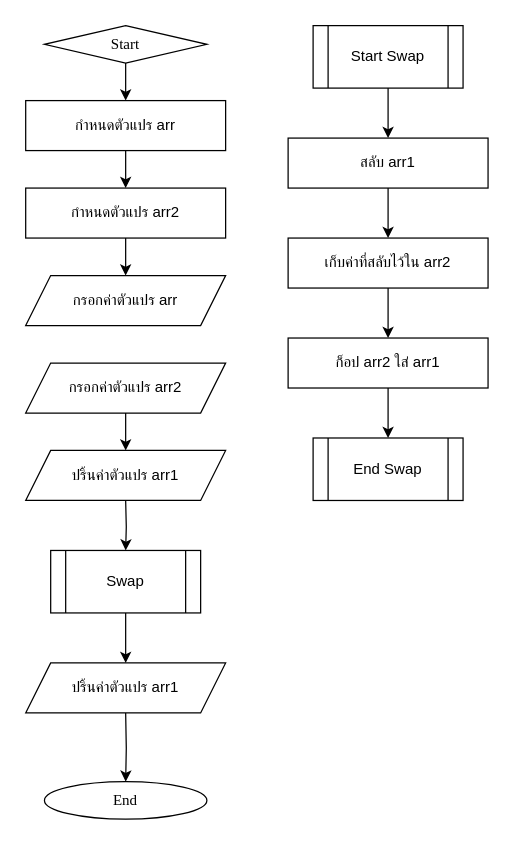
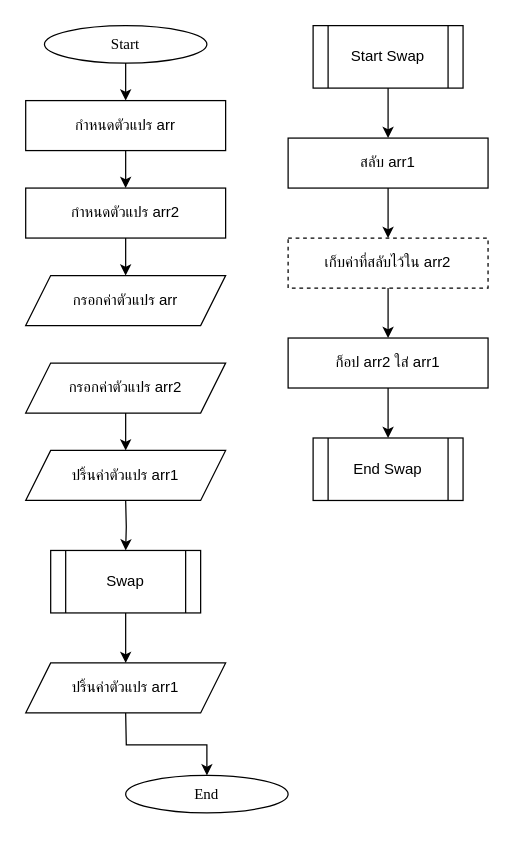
  <mxCell id="0" />
  <mxCell id="1" parent="0" />
  <mxCell id="2" value="" style="edgeStyle=orthogonalEdgeStyle;rounded=0;orthogonalLoop=1;jettySize=auto;html=1;" edge="1" parent="1" source="3"><mxGeometry relative="1" as="geometry"><mxPoint x="100.029" y="80" as="targetPoint" /></mxGeometry></mxCell>
- <mxCell id="3" value="&lt;font data-font-src=&quot;https://fonts.googleapis.com/css?family=Sarabun&quot; face=&quot;Sarabun&quot;&gt;Start&lt;/font&gt;" style="rhombus;whiteSpace=wrap;html=1;" vertex="1" parent="1"><mxGeometry x="35" y="20" width="130" height="30" as="geometry" /></mxCell>
+ <mxCell id="3" value="&lt;font data-font-src=&quot;https://fonts.googleapis.com/css?family=Sarabun&quot; face=&quot;Sarabun&quot;&gt;Start&lt;/font&gt;" style="ellipse;whiteSpace=wrap;html=1;" vertex="1" parent="1"><mxGeometry x="35" y="20" width="130" height="30" as="geometry" /></mxCell>
  <mxCell id="4" value="กรอกค่าตัวแปร arr" style="rounded=0;whiteSpace=wrap;html=1;shape=parallelogram;perimeter=parallelogramPerimeter;fixedSize=1;" vertex="1" parent="1"><mxGeometry x="20" y="220" width="160" height="40" as="geometry" /></mxCell>
  <mxCell id="5" style="edgeStyle=orthogonalEdgeStyle;rounded=0;orthogonalLoop=1;jettySize=auto;html=1;entryX=0.5;entryY=0;entryDx=0;entryDy=0;" edge="1" parent="1" source="6"><mxGeometry relative="1" as="geometry"><mxPoint x="100" y="150" as="targetPoint" /></mxGeometry></mxCell>
  <mxCell id="6" value="กำหนดตัวแปร arr" style="rounded=0;whiteSpace=wrap;html=1;" vertex="1" parent="1"><mxGeometry x="20" y="80" width="160" height="40" as="geometry" /></mxCell>
  <mxCell id="7" value="" style="edgeStyle=orthogonalEdgeStyle;rounded=0;orthogonalLoop=1;jettySize=auto;html=1;" edge="1" parent="1" source="8" target="4"><mxGeometry relative="1" as="geometry" /></mxCell>
  <mxCell id="8" value="กำหนดตัวแปร arr2" style="rounded=0;whiteSpace=wrap;html=1;" vertex="1" parent="1"><mxGeometry x="20" y="150" width="160" height="40" as="geometry" /></mxCell>
  <mxCell id="9" value="" style="edgeStyle=orthogonalEdgeStyle;rounded=0;orthogonalLoop=1;jettySize=auto;html=1;" edge="1" parent="1" source="10"><mxGeometry relative="1" as="geometry"><mxPoint x="100" y="360" as="targetPoint" /></mxGeometry></mxCell>
  <mxCell id="10" value="กรอกค่าตัวแปร arr2" style="rounded=0;whiteSpace=wrap;html=1;shape=parallelogram;perimeter=parallelogramPerimeter;fixedSize=1;" vertex="1" parent="1"><mxGeometry x="20" y="290" width="160" height="40" as="geometry" /></mxCell>
  <mxCell id="11" value="" style="edgeStyle=orthogonalEdgeStyle;rounded=0;orthogonalLoop=1;jettySize=auto;html=1;" edge="1" parent="1" target="22"><mxGeometry relative="1" as="geometry"><mxPoint x="100" y="400" as="sourcePoint" /></mxGeometry></mxCell>
  <mxCell id="12" value="" style="edgeStyle=orthogonalEdgeStyle;rounded=0;orthogonalLoop=1;jettySize=auto;html=1;" edge="1" parent="1" source="13" target="15"><mxGeometry relative="1" as="geometry" /></mxCell>
  <mxCell id="13" value="Start Swap" style="shape=process;whiteSpace=wrap;html=1;backgroundOutline=1;" vertex="1" parent="1"><mxGeometry x="250" y="20" width="120" height="50" as="geometry" /></mxCell>
  <mxCell id="14" value="" style="edgeStyle=orthogonalEdgeStyle;rounded=0;orthogonalLoop=1;jettySize=auto;html=1;" edge="1" parent="1" source="15" target="17"><mxGeometry relative="1" as="geometry" /></mxCell>
  <mxCell id="15" value="สลับ arr1" style="rounded=0;whiteSpace=wrap;html=1;" vertex="1" parent="1"><mxGeometry x="230" y="110" width="160" height="40" as="geometry" /></mxCell>
  <mxCell id="16" value="" style="edgeStyle=orthogonalEdgeStyle;rounded=0;orthogonalLoop=1;jettySize=auto;html=1;" edge="1" parent="1" source="17" target="19"><mxGeometry relative="1" as="geometry" /></mxCell>
- <mxCell id="17" value="เก็บค่าที่สลับไว้ใน arr2" style="rounded=0;whiteSpace=wrap;html=1;" vertex="1" parent="1"><mxGeometry x="230" y="190" width="160" height="40" as="geometry" /></mxCell>
+ <mxCell id="17" value="เก็บค่าที่สลับไว้ใน arr2" style="rounded=0;whiteSpace=wrap;html=1;dashed=1;" vertex="1" parent="1"><mxGeometry x="230" y="190" width="160" height="40" as="geometry" /></mxCell>
  <mxCell id="18" value="" style="edgeStyle=orthogonalEdgeStyle;rounded=0;orthogonalLoop=1;jettySize=auto;html=1;" edge="1" parent="1" source="19" target="20"><mxGeometry relative="1" as="geometry" /></mxCell>
  <mxCell id="19" value="ก็อป arr2 ใส่ arr1" style="rounded=0;whiteSpace=wrap;html=1;" vertex="1" parent="1"><mxGeometry x="230" y="270" width="160" height="40" as="geometry" /></mxCell>
  <mxCell id="20" value="End Swap" style="shape=process;whiteSpace=wrap;html=1;backgroundOutline=1;" vertex="1" parent="1"><mxGeometry x="250" y="350" width="120" height="50" as="geometry" /></mxCell>
  <mxCell id="21" value="" style="edgeStyle=orthogonalEdgeStyle;rounded=0;orthogonalLoop=1;jettySize=auto;html=1;" edge="1" parent="1" source="22"><mxGeometry relative="1" as="geometry"><mxPoint x="100" y="530" as="targetPoint" /></mxGeometry></mxCell>
  <mxCell id="22" value="Swap" style="shape=process;whiteSpace=wrap;html=1;backgroundOutline=1;" vertex="1" parent="1"><mxGeometry x="40" y="440" width="120" height="50" as="geometry" /></mxCell>
  <mxCell id="23" value="" style="edgeStyle=orthogonalEdgeStyle;rounded=0;orthogonalLoop=1;jettySize=auto;html=1;" edge="1" parent="1" target="24"><mxGeometry relative="1" as="geometry"><mxPoint x="100" y="570" as="sourcePoint" /></mxGeometry></mxCell>
- <mxCell id="24" value="&lt;font data-font-src=&quot;https://fonts.googleapis.com/css?family=Sarabun&quot; face=&quot;Sarabun&quot;&gt;End&lt;/font&gt;" style="ellipse;whiteSpace=wrap;html=1;" vertex="1" parent="1"><mxGeometry x="35" y="625" width="130" height="30" as="geometry" /></mxCell>
+ <mxCell id="24" value="&lt;font data-font-src=&quot;https://fonts.googleapis.com/css?family=Sarabun&quot; face=&quot;Sarabun&quot;&gt;End&lt;/font&gt;" style="ellipse;whiteSpace=wrap;html=1;" vertex="1" parent="1"><mxGeometry x="100" y="620" width="130" height="30" as="geometry" /></mxCell>
  <mxCell id="25" value="ปริ้นค่าตัวแปร arr1" style="rounded=0;whiteSpace=wrap;html=1;shape=parallelogram;perimeter=parallelogramPerimeter;fixedSize=1;" vertex="1" parent="1"><mxGeometry x="20" y="360" width="160" height="40" as="geometry" /></mxCell>
  <mxCell id="26" value="ปริ้นค่าตัวแปร arr1" style="rounded=0;whiteSpace=wrap;html=1;shape=parallelogram;perimeter=parallelogramPerimeter;fixedSize=1;" vertex="1" parent="1"><mxGeometry x="20" y="530" width="160" height="40" as="geometry" /></mxCell>
